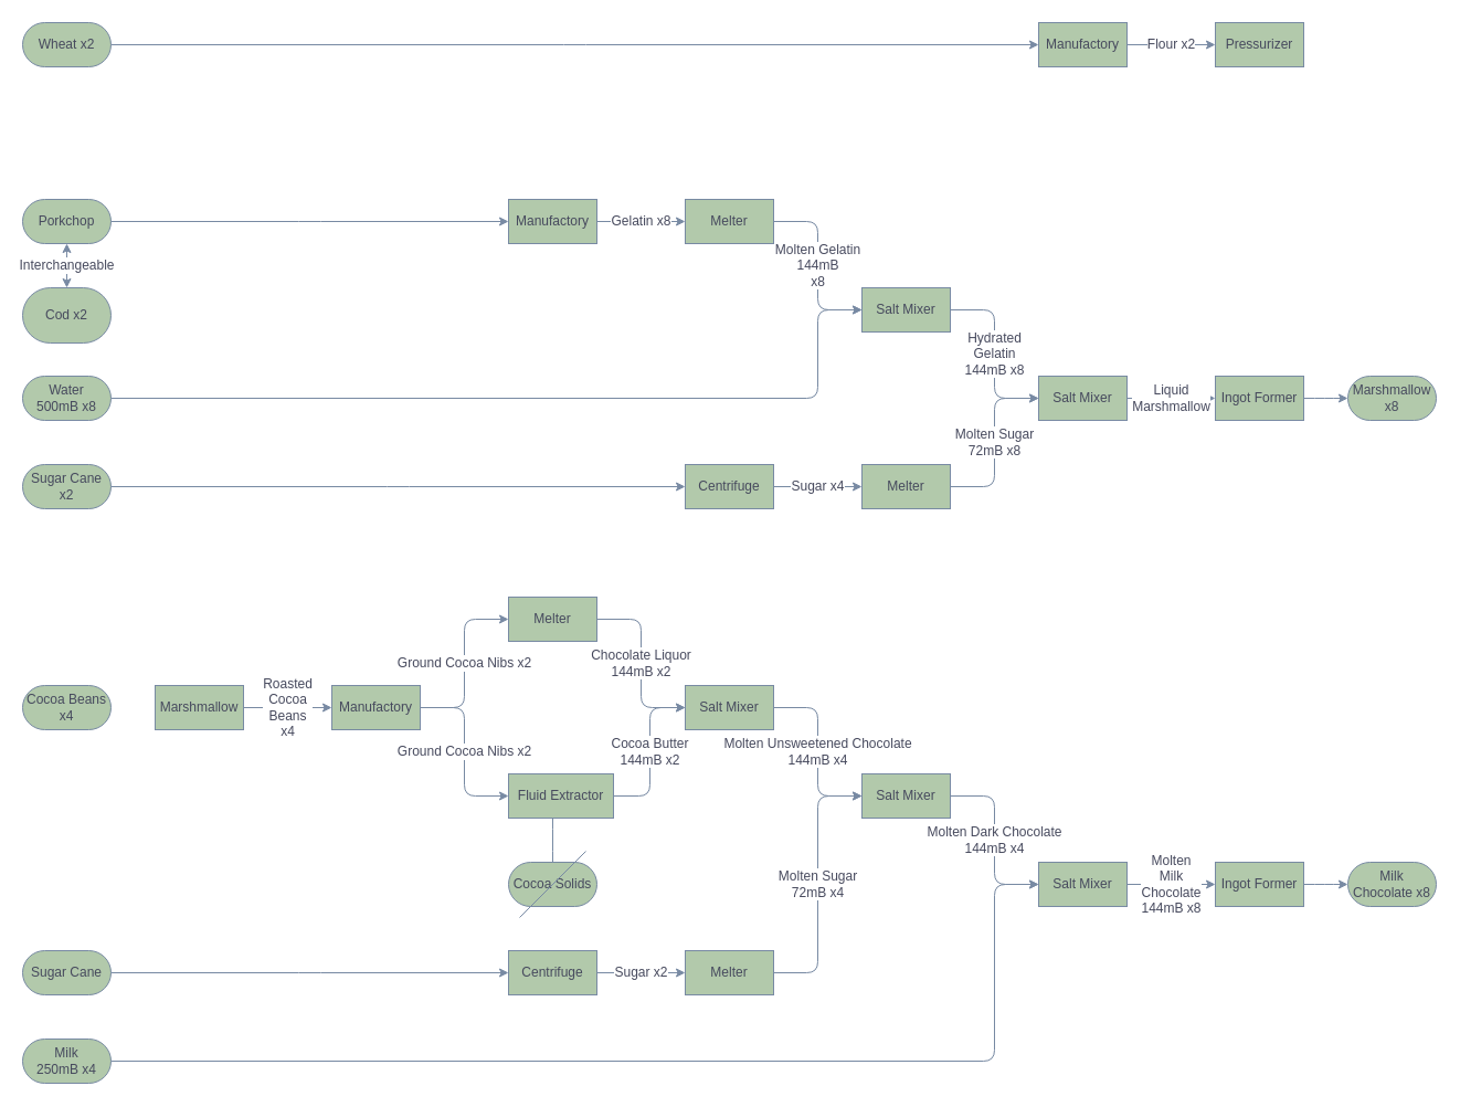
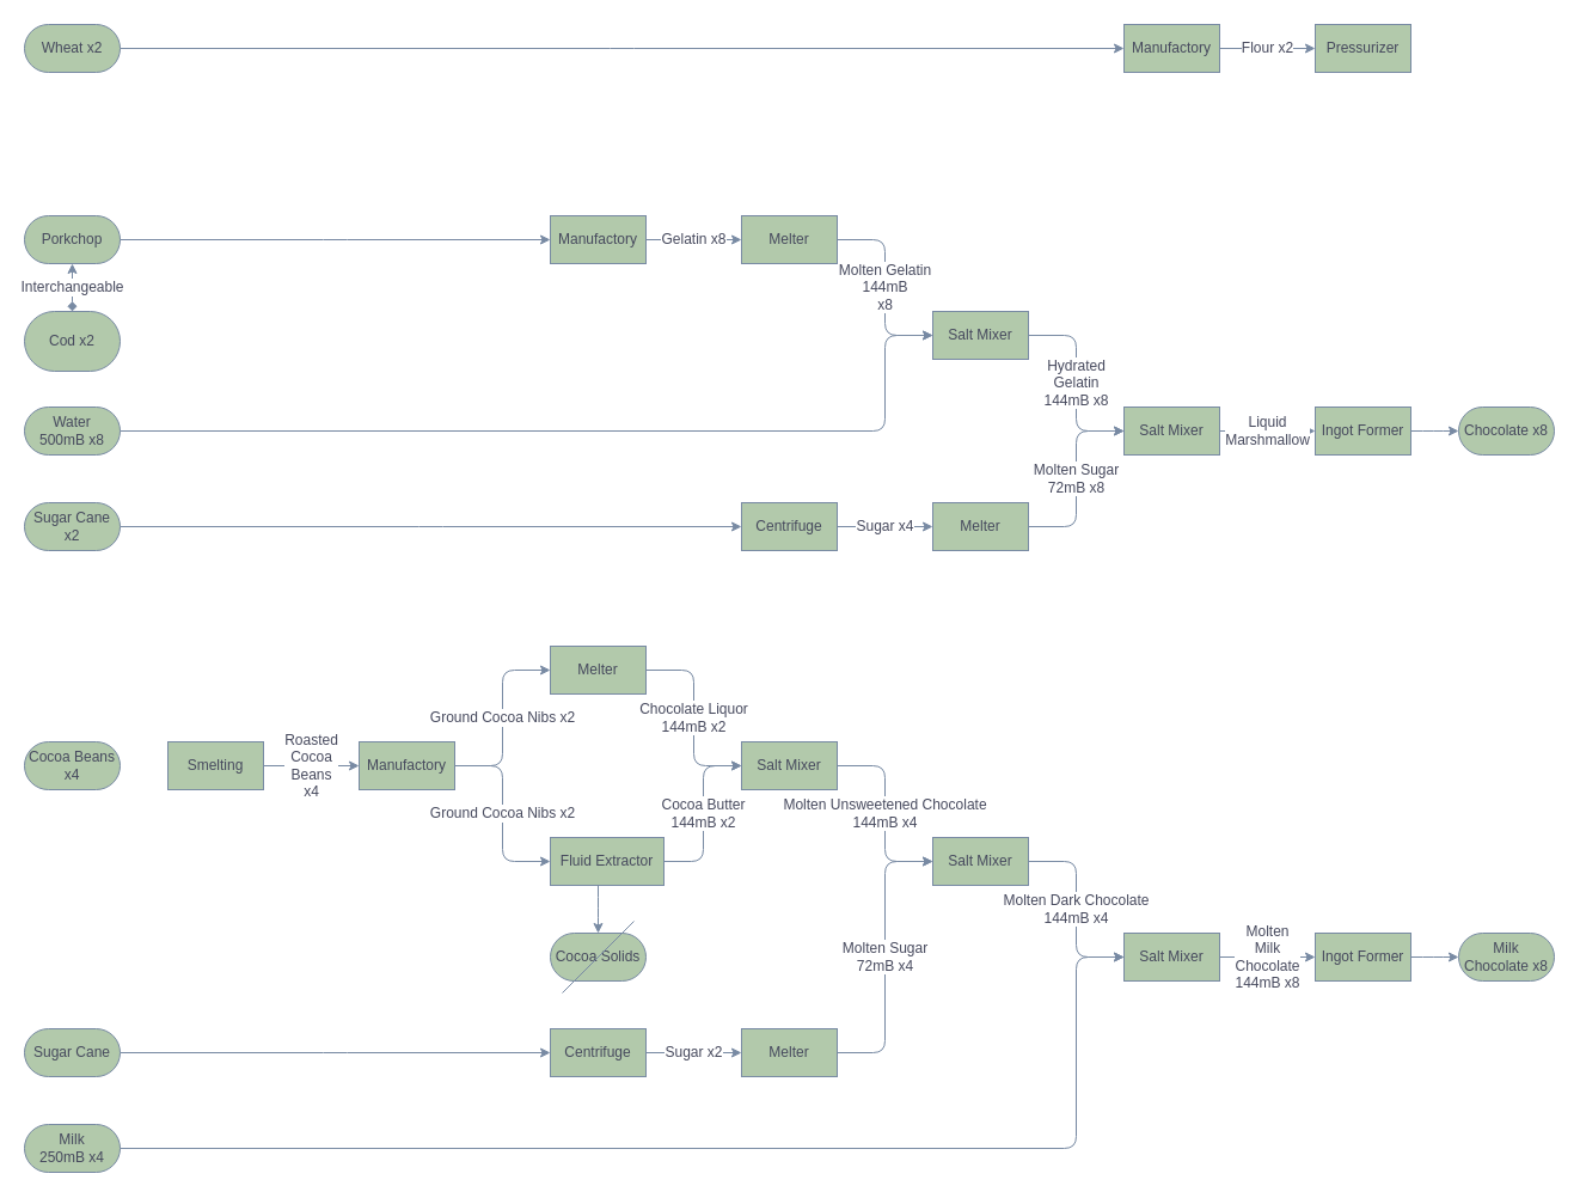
  <mxCell id="0" />
  <mxCell id="1" parent="0" />
  <mxCell id="2" style="rounded=1;orthogonalLoop=1;jettySize=auto;html=1;fontSize=12;fontFamily=Helvetica;edgeStyle=elbowEdgeStyle;fontStyle=0;labelBackgroundColor=#ffffff;strokeWidth=1;fillColor=none;strokeColor=#788AA3;fontColor=#46495D;" parent="1" source="3" target="5" edge="1"><mxGeometry relative="1" as="geometry" /></mxCell>
  <mxCell id="3" value="Wheat x2&lt;br&gt;" style="rounded=1;whiteSpace=wrap;html=1;arcSize=50;fontSize=12;fontFamily=Helvetica;fontStyle=0;labelBackgroundColor=none;strokeWidth=1;strokeColor=#788AA3;fontColor=#46495D;fillColor=#B2C9AB;" parent="1" vertex="1"><mxGeometry x="20" y="20" width="80" height="40" as="geometry" /></mxCell>
  <mxCell id="4" value="Flour x2" style="rounded=1;orthogonalLoop=1;jettySize=auto;html=1;fontSize=12;fontFamily=Helvetica;edgeStyle=elbowEdgeStyle;fontStyle=0;labelBackgroundColor=#ffffff;strokeWidth=1;fillColor=none;strokeColor=#788AA3;fontColor=#46495D;" parent="1" source="5" target="6" edge="1"><mxGeometry relative="1" as="geometry" /></mxCell>
  <mxCell id="5" value="Manufactory" style="rounded=0;whiteSpace=wrap;html=1;fontSize=12;fontFamily=Helvetica;fontStyle=0;labelBackgroundColor=none;strokeWidth=1;strokeColor=#788AA3;fontColor=#46495D;fillColor=#B2C9AB;" parent="1" vertex="1"><mxGeometry x="940" y="20" width="80" height="40" as="geometry" /></mxCell>
  <mxCell id="6" value="Pressurizer" style="rounded=0;whiteSpace=wrap;html=1;fontSize=12;fontFamily=Helvetica;fontStyle=0;labelBackgroundColor=none;strokeWidth=1;strokeColor=#788AA3;fontColor=#46495D;fillColor=#B2C9AB;" parent="1" vertex="1"><mxGeometry x="1100" y="20" width="80" height="40" as="geometry" /></mxCell>
  <mxCell id="7" value="" style="edgeStyle=elbowEdgeStyle;orthogonalLoop=1;jettySize=auto;html=1;fontSize=12;fontStyle=0;labelBackgroundColor=#ffffff;strokeWidth=1;fillColor=none;strokeColor=#788AA3;fontColor=#46495D;" parent="1" source="8" target="9" edge="1"><mxGeometry relative="1" as="geometry" /></mxCell>
  <mxCell id="8" value="Ingot Former" style="rounded=0;whiteSpace=wrap;html=1;fontSize=12;fontFamily=Helvetica;fontStyle=0;labelBackgroundColor=none;strokeWidth=1;strokeColor=#788AA3;fontColor=#46495D;fillColor=#B2C9AB;" parent="1" vertex="1"><mxGeometry x="1100" y="340" width="80" height="40" as="geometry" /></mxCell>
- <mxCell id="9" value="Marshmallow x8" style="rounded=1;whiteSpace=wrap;html=1;arcSize=50;fontSize=12;fontFamily=Helvetica;fontStyle=0;labelBackgroundColor=none;strokeWidth=1;strokeColor=#788AA3;fontColor=#46495D;fillColor=#B2C9AB;" parent="1" vertex="1"><mxGeometry x="1220" y="340" width="80" height="40" as="geometry" /></mxCell>
+ <mxCell id="9" value="Chocolate x8" style="rounded=1;whiteSpace=wrap;html=1;arcSize=50;fontSize=12;fontFamily=Helvetica;fontStyle=0;labelBackgroundColor=none;strokeWidth=1;strokeColor=#788AA3;fontColor=#46495D;fillColor=#B2C9AB;" parent="1" vertex="1"><mxGeometry x="1220" y="340" width="80" height="40" as="geometry" /></mxCell>
  <mxCell id="10" value="Liquid &lt;br&gt;Marshmallow" style="edgeStyle=elbowEdgeStyle;orthogonalLoop=1;jettySize=auto;html=1;fontSize=12;fontStyle=0;labelBackgroundColor=#ffffff;strokeWidth=1;fillColor=none;strokeColor=#788AA3;fontColor=#46495D;" parent="1" source="11" target="8" edge="1"><mxGeometry relative="1" as="geometry" /></mxCell>
  <mxCell id="11" value="Salt Mixer" style="rounded=0;whiteSpace=wrap;html=1;fontSize=12;fontFamily=Helvetica;fontStyle=0;labelBackgroundColor=none;strokeWidth=1;strokeColor=#788AA3;fontColor=#46495D;fillColor=#B2C9AB;" parent="1" vertex="1"><mxGeometry x="940" y="340" width="80" height="40" as="geometry" /></mxCell>
  <mxCell id="12" value="Hydrated&lt;br&gt;Gelatin&lt;br&gt;144mB x8" style="edgeStyle=elbowEdgeStyle;orthogonalLoop=1;jettySize=auto;html=1;fontSize=12;fontStyle=0;labelBackgroundColor=#ffffff;strokeWidth=1;fillColor=none;strokeColor=#788AA3;fontColor=#46495D;" parent="1" source="13" target="11" edge="1"><mxGeometry relative="1" as="geometry" /></mxCell>
  <mxCell id="13" value="Salt Mixer" style="rounded=0;whiteSpace=wrap;html=1;fontSize=12;fontFamily=Helvetica;fontStyle=0;labelBackgroundColor=none;strokeWidth=1;strokeColor=#788AA3;fontColor=#46495D;fillColor=#B2C9AB;" parent="1" vertex="1"><mxGeometry y="260" width="80" height="40" as="geometry" x="780" /></mxCell>
  <mxCell id="14" value="Molten Sugar&lt;br&gt;72mB x8" style="edgeStyle=elbowEdgeStyle;orthogonalLoop=1;jettySize=auto;html=1;fontSize=12;fontStyle=0;labelBackgroundColor=#ffffff;strokeWidth=1;fillColor=none;strokeColor=#788AA3;fontColor=#46495D;" parent="1" source="15" target="11" edge="1"><mxGeometry relative="1" as="geometry"><Array as="points"><mxPoint x="900" y="400" /></Array><mxPoint as="offset" /></mxGeometry></mxCell>
  <mxCell id="15" value="Melter" style="rounded=0;whiteSpace=wrap;html=1;fontSize=12;fontFamily=Helvetica;fontStyle=0;labelBackgroundColor=none;strokeWidth=1;strokeColor=#788AA3;fontColor=#46495D;fillColor=#B2C9AB;" parent="1" vertex="1"><mxGeometry y="420" width="80" height="40" as="geometry" x="780" /></mxCell>
  <mxCell id="16" value="Molten Gelatin&lt;br&gt;144mB&lt;br&gt;x8" style="edgeStyle=elbowEdgeStyle;orthogonalLoop=1;jettySize=auto;html=1;fontSize=12;fontStyle=0;labelBackgroundColor=#ffffff;strokeWidth=1;fillColor=none;strokeColor=#788AA3;fontColor=#46495D;" parent="1" source="17" target="13" edge="1"><mxGeometry relative="1" as="geometry" /></mxCell>
  <mxCell id="17" value="Melter" style="rounded=0;whiteSpace=wrap;html=1;fontSize=12;fontFamily=Helvetica;fontStyle=0;labelBackgroundColor=none;strokeWidth=1;strokeColor=#788AA3;fontColor=#46495D;fillColor=#B2C9AB;" parent="1" vertex="1"><mxGeometry x="620" y="180" width="80" height="40" as="geometry" /></mxCell>
  <mxCell id="18" style="edgeStyle=elbowEdgeStyle;orthogonalLoop=1;jettySize=auto;html=1;fontSize=12;fontStyle=0;labelBackgroundColor=#ffffff;strokeWidth=1;fillColor=none;strokeColor=#788AA3;fontColor=#46495D;" parent="1" source="19" target="13" edge="1"><mxGeometry relative="1" as="geometry"><mxPoint x="700" y="360" as="sourcePoint" /><Array as="points"><mxPoint x="740" y="310" /></Array></mxGeometry></mxCell>
  <mxCell id="19" value="Water&lt;br&gt;500mB x8" style="rounded=1;whiteSpace=wrap;html=1;arcSize=50;fontSize=12;fontFamily=Helvetica;fontStyle=0;labelBackgroundColor=none;strokeWidth=1;strokeColor=#788AA3;fontColor=#46495D;fillColor=#B2C9AB;" parent="1" vertex="1"><mxGeometry x="20" y="340" width="80" height="40" as="geometry" /></mxCell>
  <mxCell id="20" value="Sugar x4" style="edgeStyle=elbowEdgeStyle;orthogonalLoop=1;jettySize=auto;html=1;fontSize=12;fontStyle=0;labelBackgroundColor=#ffffff;strokeWidth=1;fillColor=none;strokeColor=#788AA3;fontColor=#46495D;" parent="1" source="27" target="15" edge="1"><mxGeometry relative="1" as="geometry" /></mxCell>
  <mxCell id="21" value="Sugar Cane&lt;br&gt;x2" style="rounded=1;whiteSpace=wrap;html=1;arcSize=50;fontSize=12;fontFamily=Helvetica;fontStyle=0;labelBackgroundColor=none;strokeWidth=1;strokeColor=#788AA3;fontColor=#46495D;fillColor=#B2C9AB;" parent="1" vertex="1"><mxGeometry x="20" y="420" width="80" height="40" as="geometry" /></mxCell>
  <mxCell id="22" value="Gelatin x8" style="edgeStyle=elbowEdgeStyle;orthogonalLoop=1;jettySize=auto;html=1;fontSize=12;fontStyle=0;labelBackgroundColor=#ffffff;strokeWidth=1;fillColor=none;strokeColor=#788AA3;fontColor=#46495D;" parent="1" source="25" target="17" edge="1"><mxGeometry relative="1" as="geometry" /></mxCell>
- <mxCell id="23" value="Interchangeable" style="edgeStyle=elbowEdgeStyle;orthogonalLoop=1;jettySize=auto;html=1;fontSize=12;startArrow=classic;startFill=1;fontStyle=0;labelBackgroundColor=#ffffff;strokeWidth=1;fillColor=none;strokeColor=#788AA3;fontColor=#46495D;" parent="1" source="24" target="59" edge="1"><mxGeometry relative="1" as="geometry"><Array as="points"><mxPoint x="60" y="240" /></Array><mxPoint as="offset" /></mxGeometry></mxCell>
+ <mxCell id="23" value="Interchangeable" style="edgeStyle=elbowEdgeStyle;orthogonalLoop=1;jettySize=auto;html=1;fontSize=12;startArrow=classic;startFill=1;fontStyle=0;labelBackgroundColor=#ffffff;strokeWidth=1;fillColor=none;strokeColor=#788AA3;fontColor=#46495D;endArrow=diamond;" parent="1" source="24" target="59" edge="1"><mxGeometry relative="1" as="geometry"><Array as="points"><mxPoint x="60" y="240" /></Array><mxPoint as="offset" /></mxGeometry></mxCell>
  <mxCell id="24" value="Porkchop" style="rounded=1;whiteSpace=wrap;html=1;arcSize=50;fontSize=12;fontFamily=Helvetica;fontStyle=0;labelBackgroundColor=none;strokeWidth=1;strokeColor=#788AA3;fontColor=#46495D;fillColor=#B2C9AB;" parent="1" vertex="1"><mxGeometry x="20" y="180" width="80" height="40" as="geometry" /></mxCell>
  <mxCell id="25" value="Manufactory" style="rounded=0;whiteSpace=wrap;html=1;fontSize=12;fontFamily=Helvetica;fontStyle=0;labelBackgroundColor=none;strokeWidth=1;strokeColor=#788AA3;fontColor=#46495D;fillColor=#B2C9AB;" parent="1" vertex="1"><mxGeometry x="460" y="180" width="80" height="40" as="geometry" /></mxCell>
  <mxCell id="26" style="edgeStyle=elbowEdgeStyle;orthogonalLoop=1;jettySize=auto;html=1;fontSize=12;fontStyle=0;labelBackgroundColor=#ffffff;strokeWidth=1;fillColor=none;strokeColor=#788AA3;fontColor=#46495D;" parent="1" source="24" target="25" edge="1"><mxGeometry relative="1" as="geometry"><mxPoint x="380" y="200" as="sourcePoint" /><mxPoint x="580" y="200" as="targetPoint" /></mxGeometry></mxCell>
  <mxCell id="27" value="Centrifuge" style="rounded=0;whiteSpace=wrap;html=1;fontSize=12;fontFamily=Helvetica;fontStyle=0;labelBackgroundColor=none;strokeWidth=1;strokeColor=#788AA3;fontColor=#46495D;fillColor=#B2C9AB;" parent="1" vertex="1"><mxGeometry x="620" y="420" width="80" height="40" as="geometry" /></mxCell>
  <mxCell id="28" style="edgeStyle=elbowEdgeStyle;orthogonalLoop=1;jettySize=auto;html=1;fontSize=12;fontStyle=0;labelBackgroundColor=#ffffff;strokeWidth=1;fillColor=none;strokeColor=#788AA3;fontColor=#46495D;" parent="1" source="21" target="27" edge="1"><mxGeometry relative="1" as="geometry"><mxPoint x="580" y="440" as="sourcePoint" /><mxPoint x="740" y="440" as="targetPoint" /></mxGeometry></mxCell>
  <mxCell id="29" value="" style="edgeStyle=elbowEdgeStyle;orthogonalLoop=1;jettySize=auto;html=1;fontSize=12;fontStyle=0;labelBackgroundColor=#ffffff;strokeWidth=1;fillColor=none;strokeColor=#788AA3;fontColor=#46495D;" parent="1" source="36" target="31" edge="1"><mxGeometry relative="1" as="geometry" /></mxCell>
  <mxCell id="30" value="Salt Mixer" style="rounded=0;whiteSpace=wrap;html=1;fontSize=12;fontFamily=Helvetica;fontStyle=0;labelBackgroundColor=none;strokeWidth=1;strokeColor=#788AA3;fontColor=#46495D;fillColor=#B2C9AB;" parent="1" vertex="1"><mxGeometry x="940" y="780" width="80" height="40" as="geometry" /></mxCell>
  <mxCell id="31" value="Milk Chocolate x8" style="rounded=1;whiteSpace=wrap;html=1;arcSize=50;fontSize=12;fontFamily=Helvetica;fontStyle=0;labelBackgroundColor=none;strokeWidth=1;strokeColor=#788AA3;fontColor=#46495D;fillColor=#B2C9AB;" parent="1" vertex="1"><mxGeometry x="1220" y="780" width="80" height="40" as="geometry" /></mxCell>
  <mxCell id="32" value="Molten Dark Chocolate&lt;br&gt;144mB x4" style="edgeStyle=elbowEdgeStyle;orthogonalLoop=1;jettySize=auto;html=1;fontSize=12;fontStyle=0;labelBackgroundColor=#ffffff;strokeWidth=1;fillColor=none;strokeColor=#788AA3;fontColor=#46495D;" parent="1" source="33" target="30" edge="1"><mxGeometry relative="1" as="geometry" /></mxCell>
  <mxCell id="33" value="Salt Mixer" style="rounded=0;whiteSpace=wrap;html=1;fontSize=12;fontFamily=Helvetica;fontStyle=0;labelBackgroundColor=none;strokeWidth=1;strokeColor=#788AA3;fontColor=#46495D;fillColor=#B2C9AB;" parent="1" vertex="1"><mxGeometry y="700" width="80" height="40" as="geometry" x="780" /></mxCell>
  <mxCell id="34" style="edgeStyle=elbowEdgeStyle;orthogonalLoop=1;jettySize=auto;html=1;fontSize=12;fontStyle=0;labelBackgroundColor=#ffffff;strokeWidth=1;fillColor=none;strokeColor=#788AA3;fontColor=#46495D;" parent="1" source="35" target="30" edge="1"><mxGeometry relative="1" as="geometry"><Array as="points"><mxPoint x="900" y="920" /></Array></mxGeometry></mxCell>
  <mxCell id="35" value="Milk&lt;br&gt;250mB x4" style="rounded=1;whiteSpace=wrap;html=1;arcSize=50;fontSize=12;fontFamily=Helvetica;fontStyle=0;labelBackgroundColor=none;strokeWidth=1;strokeColor=#788AA3;fontColor=#46495D;fillColor=#B2C9AB;" parent="1" vertex="1"><mxGeometry x="20" y="940" width="80" height="40" as="geometry" /></mxCell>
  <mxCell id="36" value="Ingot Former" style="rounded=0;whiteSpace=wrap;html=1;fontSize=12;fontFamily=Helvetica;fontStyle=0;labelBackgroundColor=none;strokeWidth=1;strokeColor=#788AA3;fontColor=#46495D;fillColor=#B2C9AB;" parent="1" vertex="1"><mxGeometry x="1100" y="780" width="80" height="40" as="geometry" /></mxCell>
  <mxCell id="37" value="Molten&lt;br&gt;Milk&lt;br&gt;Chocolate&lt;br&gt;144mB x8" style="edgeStyle=elbowEdgeStyle;orthogonalLoop=1;jettySize=auto;html=1;fontSize=12;fontStyle=0;labelBackgroundColor=#ffffff;strokeWidth=1;fillColor=none;strokeColor=#788AA3;fontColor=#46495D;" parent="1" source="30" target="36" edge="1"><mxGeometry relative="1" as="geometry"><mxPoint x="1020" y="800" as="sourcePoint" /><mxPoint x="1220" y="800" as="targetPoint" /></mxGeometry></mxCell>
  <mxCell id="38" value="Molten Unsweetened Chocolate&lt;br&gt;144mB x4" style="edgeStyle=elbowEdgeStyle;orthogonalLoop=1;jettySize=auto;html=1;fontSize=12;fontStyle=0;labelBackgroundColor=#ffffff;strokeWidth=1;fillColor=none;strokeColor=#788AA3;fontColor=#46495D;" parent="1" source="39" target="33" edge="1"><mxGeometry relative="1" as="geometry" /></mxCell>
  <mxCell id="39" value="Salt Mixer" style="rounded=0;whiteSpace=wrap;html=1;fontSize=12;fontFamily=Helvetica;fontStyle=0;labelBackgroundColor=none;strokeWidth=1;strokeColor=#788AA3;fontColor=#46495D;fillColor=#B2C9AB;" parent="1" vertex="1"><mxGeometry x="620" y="620" width="80" height="40" as="geometry" /></mxCell>
  <mxCell id="40" value="Molten Sugar&lt;br&gt;72mB x4" style="edgeStyle=elbowEdgeStyle;orthogonalLoop=1;jettySize=auto;html=1;fontSize=12;fontStyle=0;labelBackgroundColor=#ffffff;strokeWidth=1;fillColor=none;strokeColor=#788AA3;fontColor=#46495D;" parent="1" source="41" target="33" edge="1"><mxGeometry relative="1" as="geometry" /></mxCell>
  <mxCell id="41" value="Melter" style="rounded=0;whiteSpace=wrap;html=1;fontSize=12;fontFamily=Helvetica;fontStyle=0;labelBackgroundColor=none;strokeWidth=1;strokeColor=#788AA3;fontColor=#46495D;fillColor=#B2C9AB;" parent="1" vertex="1"><mxGeometry x="620" y="860" width="80" height="40" as="geometry" /></mxCell>
  <mxCell id="42" value="Cocoa Butter&lt;br&gt;144mB x2" style="edgeStyle=elbowEdgeStyle;orthogonalLoop=1;jettySize=auto;html=1;fontSize=12;fontStyle=0;labelBackgroundColor=#ffffff;strokeWidth=1;fillColor=none;strokeColor=#788AA3;fontColor=#46495D;" parent="1" source="44" target="39" edge="1"><mxGeometry relative="1" as="geometry" /></mxCell>
- <mxCell id="43" style="edgeStyle=elbowEdgeStyle;orthogonalLoop=1;jettySize=auto;html=1;fontSize=12;fontStyle=0;labelBackgroundColor=#ffffff;strokeWidth=1;fillColor=none;strokeColor=#788AA3;fontColor=#46495D;endArrow=none;" parent="1" source="44" target="47" edge="1"><mxGeometry relative="1" as="geometry" /></mxCell>
+ <mxCell id="43" style="edgeStyle=elbowEdgeStyle;orthogonalLoop=1;jettySize=auto;html=1;fontSize=12;fontStyle=0;labelBackgroundColor=#ffffff;strokeWidth=1;fillColor=none;strokeColor=#788AA3;fontColor=#46495D;" parent="1" source="44" target="47" edge="1"><mxGeometry relative="1" as="geometry" /></mxCell>
  <mxCell id="44" value="Fluid Extractor" style="rounded=0;whiteSpace=wrap;html=1;fontSize=12;fontFamily=Helvetica;fontStyle=0;labelBackgroundColor=none;strokeWidth=1;strokeColor=#788AA3;fontColor=#46495D;fillColor=#B2C9AB;" parent="1" vertex="1"><mxGeometry x="460" y="700" width="95" height="40" as="geometry" /></mxCell>
  <mxCell id="45" value="Chocolate Liquor&lt;br&gt;144mB x2" style="edgeStyle=elbowEdgeStyle;orthogonalLoop=1;jettySize=auto;html=1;fontSize=12;fontStyle=0;labelBackgroundColor=#ffffff;strokeWidth=1;fillColor=none;strokeColor=#788AA3;fontColor=#46495D;" parent="1" source="46" target="39" edge="1"><mxGeometry relative="1" as="geometry" /></mxCell>
  <mxCell id="46" value="Melter" style="rounded=0;whiteSpace=wrap;html=1;fontSize=12;fontFamily=Helvetica;fontStyle=0;labelBackgroundColor=none;strokeWidth=1;strokeColor=#788AA3;fontColor=#46495D;fillColor=#B2C9AB;" parent="1" vertex="1"><mxGeometry x="460" y="540" width="80" height="40" as="geometry" /></mxCell>
  <mxCell id="47" value="Cocoa Solids" style="rounded=1;whiteSpace=wrap;html=1;arcSize=50;fontSize=12;fontFamily=Helvetica;fontStyle=0;labelBackgroundColor=none;strokeWidth=1;strokeColor=#788AA3;fontColor=#46495D;fillColor=#B2C9AB;" parent="1" vertex="1"><mxGeometry x="460" y="780" width="80" height="40" as="geometry" /></mxCell>
  <mxCell id="48" value="" style="endArrow=none;html=1;fontSize=12;fontStyle=0;labelBackgroundColor=#ffffff;strokeWidth=1;fillColor=none;strokeColor=#788AA3;fontColor=#46495D;" parent="1" edge="1"><mxGeometry width="50" height="50" relative="1" as="geometry"><mxPoint x="470" y="830" as="sourcePoint" /><mxPoint x="530" y="770" as="targetPoint" /></mxGeometry></mxCell>
  <mxCell id="49" value="Ground Cocoa Nibs x2" style="edgeStyle=elbowEdgeStyle;orthogonalLoop=1;jettySize=auto;html=1;fontSize=12;fontStyle=0;labelBackgroundColor=#ffffff;strokeWidth=1;fillColor=none;strokeColor=#788AA3;fontColor=#46495D;" parent="1" source="51" target="46" edge="1"><mxGeometry relative="1" as="geometry" /></mxCell>
  <mxCell id="50" value="Ground Cocoa Nibs x2" style="edgeStyle=elbowEdgeStyle;orthogonalLoop=1;jettySize=auto;html=1;fontSize=12;fontStyle=0;labelBackgroundColor=#ffffff;strokeWidth=1;fillColor=none;strokeColor=#788AA3;fontColor=#46495D;" parent="1" source="51" target="44" edge="1"><mxGeometry relative="1" as="geometry" /></mxCell>
  <mxCell id="51" value="Manufactory" style="rounded=0;whiteSpace=wrap;html=1;fontSize=12;fontFamily=Helvetica;fontStyle=0;labelBackgroundColor=none;strokeWidth=1;strokeColor=#788AA3;fontColor=#46495D;fillColor=#B2C9AB;" parent="1" vertex="1"><mxGeometry x="300" y="620" width="80" height="40" as="geometry" /></mxCell>
  <mxCell id="52" value="Roasted&lt;br&gt;Cocoa&lt;br&gt;Beans&lt;br&gt;x4" style="edgeStyle=elbowEdgeStyle;orthogonalLoop=1;jettySize=auto;html=1;fontSize=12;fontStyle=0;labelBackgroundColor=#ffffff;strokeWidth=1;fillColor=none;strokeColor=#788AA3;fontColor=#46495D;" parent="1" source="53" target="51" edge="1"><mxGeometry relative="1" as="geometry" /></mxCell>
- <mxCell id="53" value="Marshmallow" style="rounded=0;whiteSpace=wrap;html=1;fontSize=12;fontFamily=Helvetica;fontStyle=0;labelBackgroundColor=none;strokeWidth=1;strokeColor=#788AA3;fontColor=#46495D;fillColor=#B2C9AB;" parent="1" vertex="1"><mxGeometry x="140" y="620" width="80" height="40" as="geometry" /></mxCell>
+ <mxCell id="53" value="Smelting" style="rounded=0;whiteSpace=wrap;html=1;fontSize=12;fontFamily=Helvetica;fontStyle=0;labelBackgroundColor=none;strokeWidth=1;strokeColor=#788AA3;fontColor=#46495D;fillColor=#B2C9AB;" parent="1" vertex="1"><mxGeometry x="140" y="620" width="80" height="40" as="geometry" /></mxCell>
  <mxCell id="54" value="Cocoa Beans x4" style="rounded=1;whiteSpace=wrap;html=1;arcSize=50;fontSize=12;fontFamily=Helvetica;fontStyle=0;labelBackgroundColor=none;strokeWidth=1;strokeColor=#788AA3;fontColor=#46495D;fillColor=#B2C9AB;" parent="1" vertex="1"><mxGeometry x="20" y="620" width="80" height="40" as="geometry" /></mxCell>
  <mxCell id="55" style="edgeStyle=elbowEdgeStyle;orthogonalLoop=1;jettySize=auto;html=1;fontSize=12;fontStyle=0;labelBackgroundColor=#ffffff;strokeWidth=1;fillColor=none;strokeColor=#788AA3;fontColor=#46495D;" parent="1" source="56" target="58" edge="1"><mxGeometry relative="1" as="geometry" /></mxCell>
  <mxCell id="56" value="Sugar Cane" style="rounded=1;whiteSpace=wrap;html=1;arcSize=50;fontSize=12;fontFamily=Helvetica;fontStyle=0;labelBackgroundColor=none;strokeWidth=1;strokeColor=#788AA3;fontColor=#46495D;fillColor=#B2C9AB;" parent="1" vertex="1"><mxGeometry x="20" y="860" width="80" height="40" as="geometry" /></mxCell>
  <mxCell id="57" value="Sugar x2" style="edgeStyle=elbowEdgeStyle;orthogonalLoop=1;jettySize=auto;html=1;fontSize=12;fontStyle=0;labelBackgroundColor=#ffffff;strokeWidth=1;fillColor=none;strokeColor=#788AA3;fontColor=#46495D;" parent="1" source="58" target="41" edge="1"><mxGeometry relative="1" as="geometry" /></mxCell>
  <mxCell id="58" value="Centrifuge" style="rounded=0;whiteSpace=wrap;html=1;fontSize=12;fontFamily=Helvetica;fontStyle=0;labelBackgroundColor=none;strokeWidth=1;strokeColor=#788AA3;fontColor=#46495D;fillColor=#B2C9AB;" parent="1" vertex="1"><mxGeometry x="460" y="860" width="80" height="40" as="geometry" /></mxCell>
  <mxCell id="59" value="Cod x2" style="rounded=1;whiteSpace=wrap;html=1;arcSize=50;fontSize=12;fontFamily=Helvetica;fontStyle=0;labelBackgroundColor=none;strokeWidth=1;strokeColor=#788AA3;fontColor=#46495D;fillColor=#B2C9AB;" parent="1" vertex="1"><mxGeometry x="20" y="260" width="80" height="50" as="geometry" /></mxCell>
